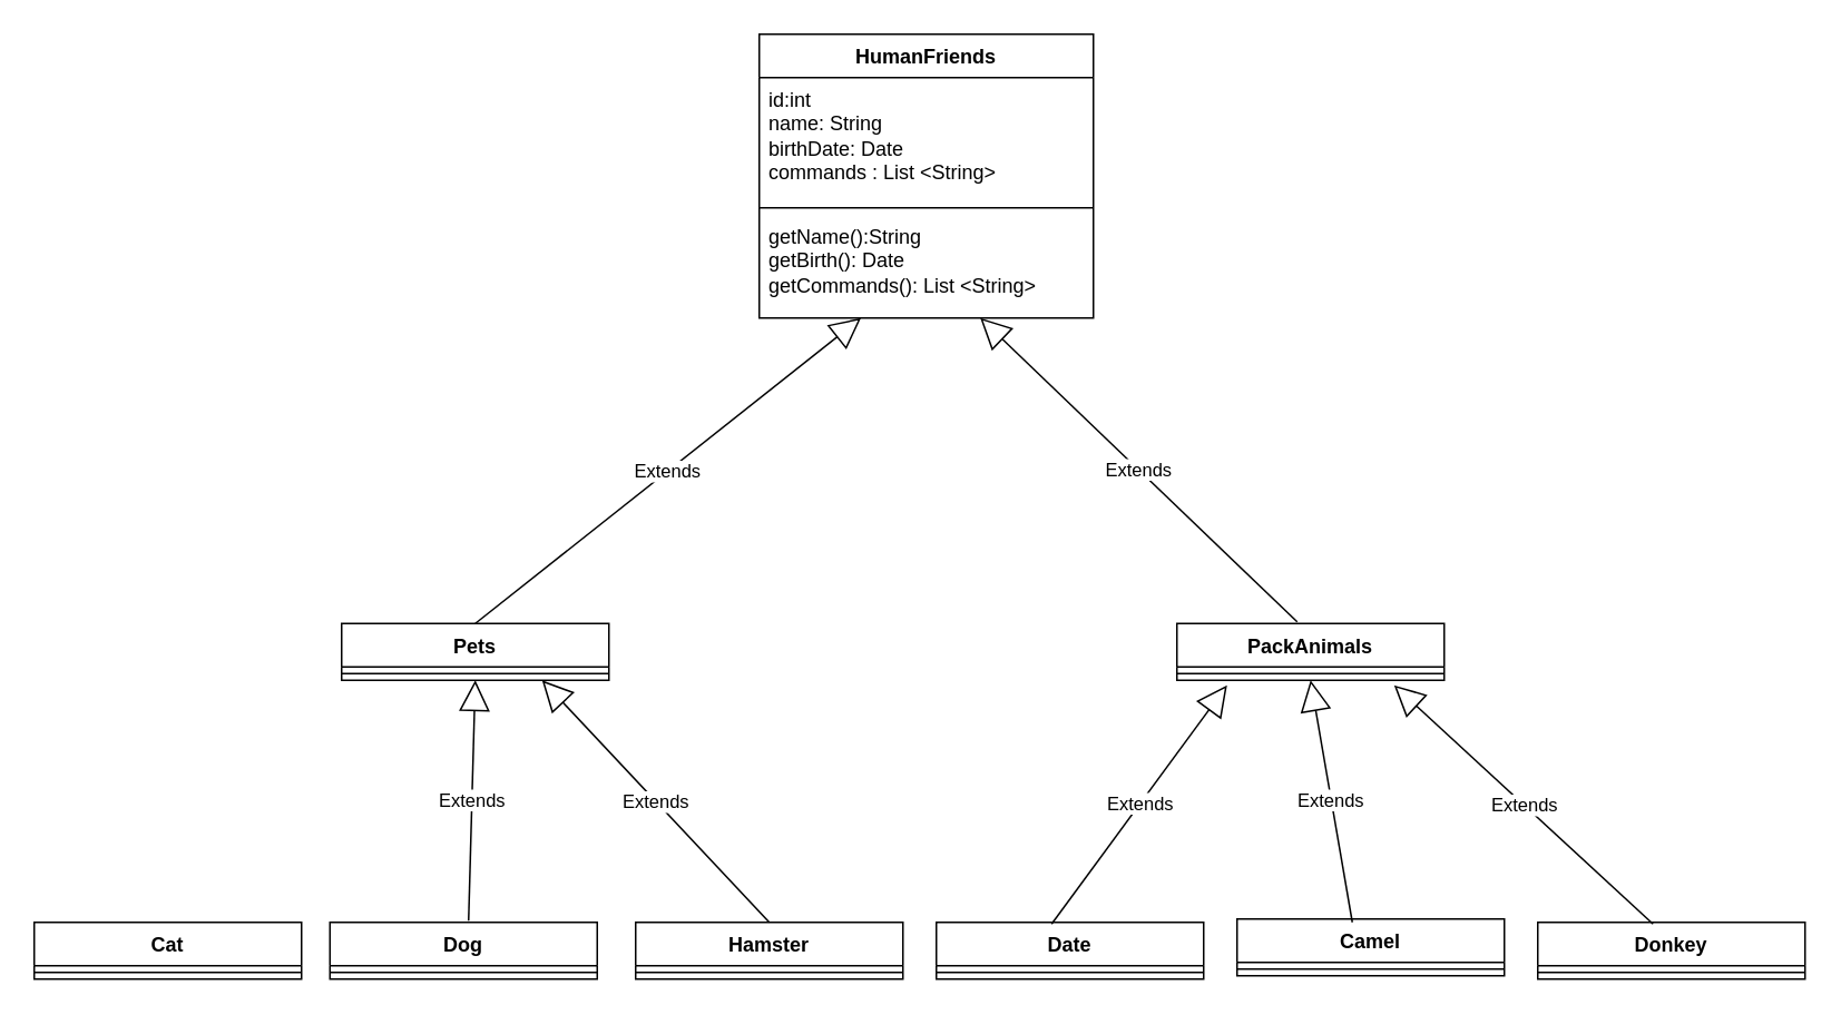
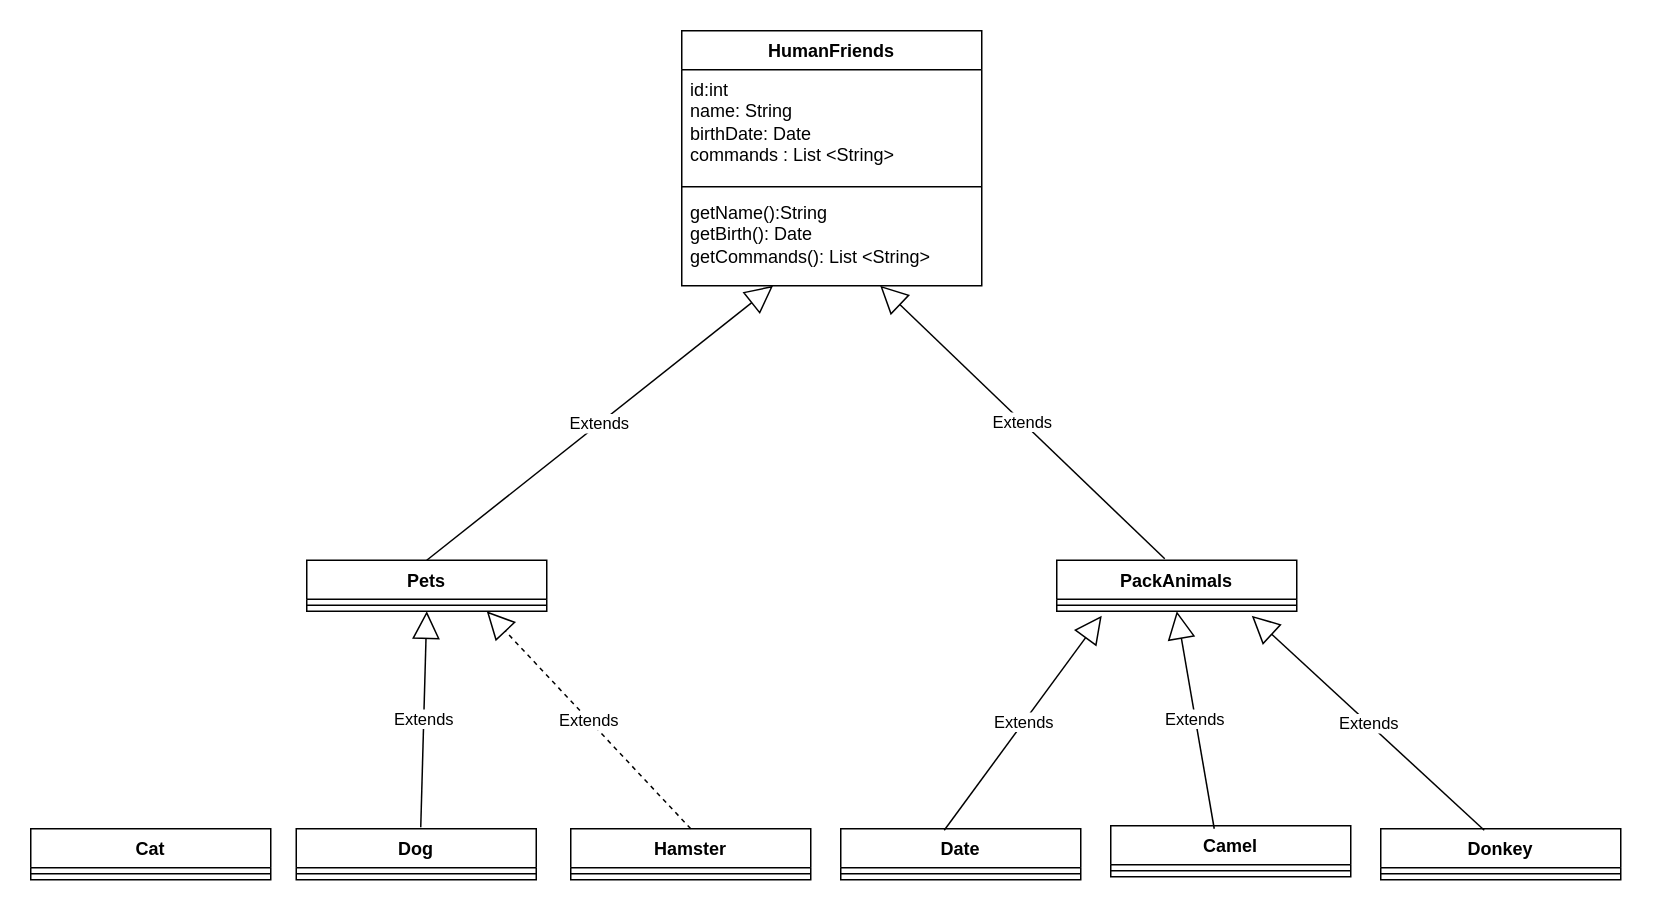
  <mxCell id="0" />
  <mxCell id="1" parent="0" />
  <mxCell id="2" value="" style="endArrow=block;endSize=10;endFill=0;shadow=0;strokeWidth=1;rounded=0;edgeStyle=elbowEdgeStyle;elbow=vertical;" parent="1" edge="1"><mxGeometry width="160" relative="1" as="geometry"><mxPoint x="711" y="393" as="sourcePoint" /><mxPoint x="711" y="383" as="targetPoint" /></mxGeometry></mxCell>
  <mxCell id="3" value="HumanFriends" style="swimlane;fontStyle=1;align=center;verticalAlign=top;childLayout=stackLayout;horizontal=1;startSize=26;horizontalStack=0;resizeParent=1;resizeParentMax=0;resizeLast=0;collapsible=1;marginBottom=0;whiteSpace=wrap;html=1;" vertex="1" parent="1"><mxGeometry x="454" y="20" width="200" height="170" as="geometry" /></mxCell>
  <mxCell id="4" value="id:int&lt;br&gt;name: String&lt;br&gt;birthDate: Date&lt;br&gt;commands : List &amp;lt;String&amp;gt;" style="text;strokeColor=none;fillColor=none;align=left;verticalAlign=top;spacingLeft=4;spacingRight=4;overflow=hidden;rotatable=0;points=[[0,0.5],[1,0.5]];portConstraint=eastwest;whiteSpace=wrap;html=1;" vertex="1" parent="3"><mxGeometry y="26" width="200" height="74" as="geometry" /></mxCell>
  <mxCell id="5" value="" style="line;strokeWidth=1;fillColor=none;align=left;verticalAlign=middle;spacingTop=-1;spacingLeft=3;spacingRight=3;rotatable=0;labelPosition=right;points=[];portConstraint=eastwest;strokeColor=inherit;" vertex="1" parent="3"><mxGeometry y="100" width="200" height="8" as="geometry" /></mxCell>
  <mxCell id="6" value="getName():String&lt;br&gt;getBirth(): Date&lt;br&gt;getCommands(): List &amp;lt;String&amp;gt;" style="text;strokeColor=none;fillColor=none;align=left;verticalAlign=top;spacingLeft=4;spacingRight=4;overflow=hidden;rotatable=0;points=[[0,0.5],[1,0.5]];portConstraint=eastwest;whiteSpace=wrap;html=1;" vertex="1" parent="3"><mxGeometry y="108" width="200" height="62" as="geometry" /></mxCell>
  <mxCell id="7" value="Pets" style="swimlane;fontStyle=1;align=center;verticalAlign=top;childLayout=stackLayout;horizontal=1;startSize=26;horizontalStack=0;resizeParent=1;resizeParentMax=0;resizeLast=0;collapsible=1;marginBottom=0;whiteSpace=wrap;html=1;" vertex="1" parent="1"><mxGeometry x="204" y="373" width="160" height="34" as="geometry" /></mxCell>
  <mxCell id="8" value="" style="line;strokeWidth=1;fillColor=none;align=left;verticalAlign=middle;spacingTop=-1;spacingLeft=3;spacingRight=3;rotatable=0;labelPosition=right;points=[];portConstraint=eastwest;strokeColor=inherit;" vertex="1" parent="7"><mxGeometry y="26" width="160" height="8" as="geometry" /></mxCell>
  <mxCell id="9" value="PackAnimals" style="swimlane;fontStyle=1;align=center;verticalAlign=top;childLayout=stackLayout;horizontal=1;startSize=26;horizontalStack=0;resizeParent=1;resizeParentMax=0;resizeLast=0;collapsible=1;marginBottom=0;whiteSpace=wrap;html=1;" vertex="1" parent="1"><mxGeometry x="704" y="373" width="160" height="34" as="geometry" /></mxCell>
  <mxCell id="10" value="" style="line;strokeWidth=1;fillColor=none;align=left;verticalAlign=middle;spacingTop=-1;spacingLeft=3;spacingRight=3;rotatable=0;labelPosition=right;points=[];portConstraint=eastwest;strokeColor=inherit;" vertex="1" parent="9"><mxGeometry y="26" width="160" height="8" as="geometry" /></mxCell>
  <mxCell id="11" value="Extends" style="endArrow=block;endSize=16;endFill=0;html=1;rounded=0;exitX=0.5;exitY=0;exitDx=0;exitDy=0;" edge="1" parent="1" source="7" target="6"><mxGeometry width="160" relative="1" as="geometry"><mxPoint x="432" y="230" as="sourcePoint" /><mxPoint x="474" y="170" as="targetPoint" /></mxGeometry></mxCell>
  <mxCell id="12" value="Extends" style="endArrow=block;endSize=16;endFill=0;html=1;rounded=0;exitX=0.45;exitY=-0.028;exitDx=0;exitDy=0;exitPerimeter=0;" edge="1" parent="1" source="9" target="6"><mxGeometry width="160" relative="1" as="geometry"><mxPoint x="592" y="220" as="sourcePoint" /><mxPoint x="584" y="170" as="targetPoint" /></mxGeometry></mxCell>
  <mxCell id="13" value="Dog" style="swimlane;fontStyle=1;align=center;verticalAlign=top;childLayout=stackLayout;horizontal=1;startSize=26;horizontalStack=0;resizeParent=1;resizeParentMax=0;resizeLast=0;collapsible=1;marginBottom=0;whiteSpace=wrap;html=1;" vertex="1" parent="1"><mxGeometry x="197" y="552" width="160" height="34" as="geometry" /></mxCell>
  <mxCell id="14" value="" style="line;strokeWidth=1;fillColor=none;align=left;verticalAlign=middle;spacingTop=-1;spacingLeft=3;spacingRight=3;rotatable=0;labelPosition=right;points=[];portConstraint=eastwest;strokeColor=inherit;" vertex="1" parent="13"><mxGeometry y="26" width="160" height="8" as="geometry" /></mxCell>
  <mxCell id="15" value="Extends" style="endArrow=block;endSize=16;endFill=0;html=1;rounded=0;entryX=0.5;entryY=1;entryDx=0;entryDy=0;" edge="1" parent="1" target="7"><mxGeometry width="160" relative="1" as="geometry"><mxPoint x="280" y="551" as="sourcePoint" /><mxPoint x="283.603" y="433" as="targetPoint" /></mxGeometry></mxCell>
  <mxCell id="16" value="Hamster" style="swimlane;fontStyle=1;align=center;verticalAlign=top;childLayout=stackLayout;horizontal=1;startSize=26;horizontalStack=0;resizeParent=1;resizeParentMax=0;resizeLast=0;collapsible=1;marginBottom=0;whiteSpace=wrap;html=1;" vertex="1" parent="1"><mxGeometry x="380" y="552" width="160" height="34" as="geometry" /></mxCell>
  <mxCell id="17" value="" style="line;strokeWidth=1;fillColor=none;align=left;verticalAlign=middle;spacingTop=-1;spacingLeft=3;spacingRight=3;rotatable=0;labelPosition=right;points=[];portConstraint=eastwest;strokeColor=inherit;" vertex="1" parent="16"><mxGeometry y="26" width="160" height="8" as="geometry" /></mxCell>
  <mxCell id="18" value="Date" style="swimlane;fontStyle=1;align=center;verticalAlign=top;childLayout=stackLayout;horizontal=1;startSize=26;horizontalStack=0;resizeParent=1;resizeParentMax=0;resizeLast=0;collapsible=1;marginBottom=0;whiteSpace=wrap;html=1;" vertex="1" parent="1"><mxGeometry x="560" y="552" width="160" height="34" as="geometry" /></mxCell>
  <mxCell id="19" value="" style="line;strokeWidth=1;fillColor=none;align=left;verticalAlign=middle;spacingTop=-1;spacingLeft=3;spacingRight=3;rotatable=0;labelPosition=right;points=[];portConstraint=eastwest;strokeColor=inherit;" vertex="1" parent="18"><mxGeometry y="26" width="160" height="8" as="geometry" /></mxCell>
  <mxCell id="20" value="Camel" style="swimlane;fontStyle=1;align=center;verticalAlign=top;childLayout=stackLayout;horizontal=1;startSize=26;horizontalStack=0;resizeParent=1;resizeParentMax=0;resizeLast=0;collapsible=1;marginBottom=0;whiteSpace=wrap;html=1;" vertex="1" parent="1"><mxGeometry x="740" y="550" width="160" height="34" as="geometry" /></mxCell>
  <mxCell id="21" value="" style="line;strokeWidth=1;fillColor=none;align=left;verticalAlign=middle;spacingTop=-1;spacingLeft=3;spacingRight=3;rotatable=0;labelPosition=right;points=[];portConstraint=eastwest;strokeColor=inherit;" vertex="1" parent="20"><mxGeometry y="26" width="160" height="8" as="geometry" /></mxCell>
  <mxCell id="22" value="Donkey" style="swimlane;fontStyle=1;align=center;verticalAlign=top;childLayout=stackLayout;horizontal=1;startSize=26;horizontalStack=0;resizeParent=1;resizeParentMax=0;resizeLast=0;collapsible=1;marginBottom=0;whiteSpace=wrap;html=1;" vertex="1" parent="1"><mxGeometry x="920" y="552" width="160" height="34" as="geometry" /></mxCell>
  <mxCell id="23" value="" style="line;strokeWidth=1;fillColor=none;align=left;verticalAlign=middle;spacingTop=-1;spacingLeft=3;spacingRight=3;rotatable=0;labelPosition=right;points=[];portConstraint=eastwest;strokeColor=inherit;" vertex="1" parent="22"><mxGeometry y="26" width="160" height="8" as="geometry" /></mxCell>
  <mxCell id="24" value="Cat" style="swimlane;fontStyle=1;align=center;verticalAlign=top;childLayout=stackLayout;horizontal=1;startSize=26;horizontalStack=0;resizeParent=1;resizeParentMax=0;resizeLast=0;collapsible=1;marginBottom=0;whiteSpace=wrap;html=1;" vertex="1" parent="1"><mxGeometry x="20" y="552" width="160" height="34" as="geometry" /></mxCell>
  <mxCell id="25" value="" style="line;strokeWidth=1;fillColor=none;align=left;verticalAlign=middle;spacingTop=-1;spacingLeft=3;spacingRight=3;rotatable=0;labelPosition=right;points=[];portConstraint=eastwest;strokeColor=inherit;" vertex="1" parent="24"><mxGeometry y="26" width="160" height="8" as="geometry" /></mxCell>
- <mxCell id="26" value="Extends" style="endArrow=block;endSize=16;endFill=0;html=1;rounded=0;exitX=0.5;exitY=0;exitDx=0;exitDy=0;entryX=0.75;entryY=1;entryDx=0;entryDy=0;" edge="1" parent="1" source="16" target="7"><mxGeometry width="160" relative="1" as="geometry"><mxPoint x="440" y="513" as="sourcePoint" /><mxPoint x="343.36" y="431.804" as="targetPoint" /></mxGeometry></mxCell>
+ <mxCell id="26" value="Extends" style="endArrow=block;endSize=16;endFill=0;html=1;rounded=0;exitX=0.5;exitY=0;exitDx=0;exitDy=0;entryX=0.75;entryY=1;entryDx=0;entryDy=0;dashed=1;" edge="1" parent="1" source="16" target="7"><mxGeometry width="160" relative="1" as="geometry"><mxPoint x="440" y="513" as="sourcePoint" /><mxPoint x="343.36" y="431.804" as="targetPoint" /></mxGeometry></mxCell>
  <mxCell id="27" value="Extends" style="endArrow=block;endSize=16;endFill=0;html=1;rounded=0;entryX=0.5;entryY=1;entryDx=0;entryDy=0;" edge="1" parent="1" target="9"><mxGeometry width="160" relative="1" as="geometry"><mxPoint x="809" y="552" as="sourcePoint" /><mxPoint x="806" y="460" as="targetPoint" /></mxGeometry></mxCell>
  <mxCell id="28" value="Extends" style="endArrow=block;endSize=16;endFill=0;html=1;rounded=0;exitX=0.5;exitY=0;exitDx=0;exitDy=0;" edge="1" parent="1"><mxGeometry width="160" relative="1" as="geometry"><mxPoint x="629" y="553" as="sourcePoint" /><mxPoint x="734" y="410" as="targetPoint" /></mxGeometry></mxCell>
  <mxCell id="29" value="Extends" style="endArrow=block;endSize=16;endFill=0;html=1;rounded=0;exitX=0.5;exitY=0;exitDx=0;exitDy=0;" edge="1" parent="1"><mxGeometry width="160" relative="1" as="geometry"><mxPoint x="989" y="553" as="sourcePoint" /><mxPoint x="834" y="410" as="targetPoint" /></mxGeometry></mxCell>
